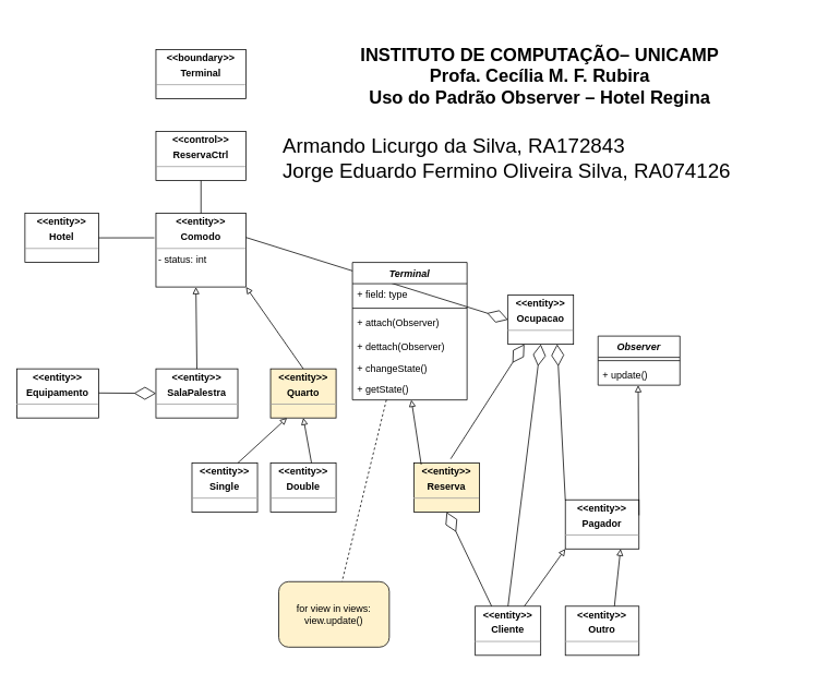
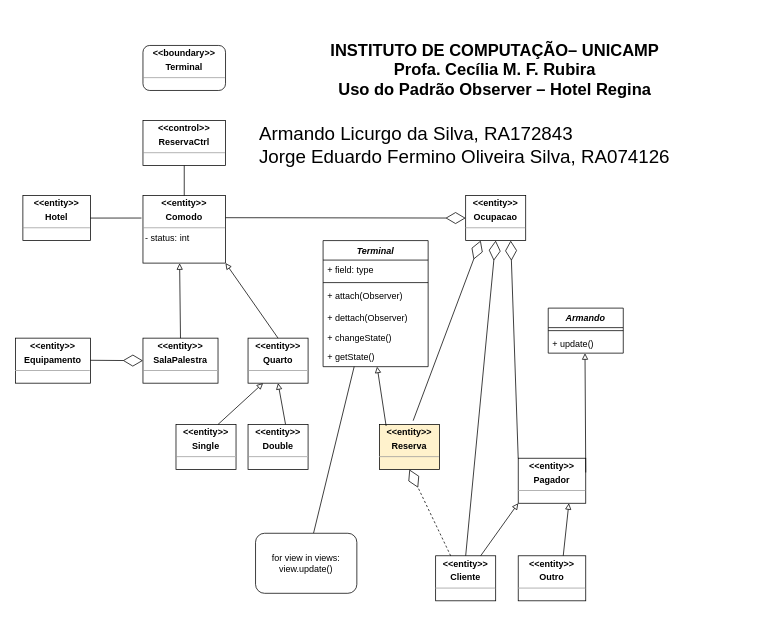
  <mxCell id="0" />
  <mxCell id="1" parent="0" />
  <mxCell id="2" value="&lt;p style=&quot;margin:0px;margin-top:4px;text-align:center;&quot;&gt;&lt;b&gt;&amp;lt;&amp;lt;entity&amp;gt;&amp;gt;&lt;/b&gt;&lt;/p&gt;&lt;p style=&quot;margin:0px;margin-top:4px;text-align:center;&quot;&gt;&lt;b&gt;Comodo&lt;/b&gt;&lt;/p&gt;&lt;hr size=&quot;1&quot;&gt;&lt;div style=&quot;height:2px;&quot;&gt;&amp;nbsp;- status: int&lt;/div&gt;&lt;div style=&quot;height:2px;&quot;&gt;&lt;br&gt;&lt;/div&gt;" style="verticalAlign=top;align=left;overflow=fill;fontSize=12;fontFamily=Helvetica;html=1;" parent="1" vertex="1"><mxGeometry x="190" y="260" width="110" height="90" as="geometry" /></mxCell>
  <mxCell id="3" value="&lt;p style=&quot;margin:0px;margin-top:4px;text-align:center;&quot;&gt;&lt;b&gt;&amp;lt;&amp;lt;entity&amp;gt;&amp;gt;&lt;/b&gt;&lt;/p&gt;&lt;p style=&quot;margin:0px;margin-top:4px;text-align:center;&quot;&gt;&lt;b&gt;Hotel&lt;/b&gt;&lt;/p&gt;&lt;hr size=&quot;1&quot;&gt;&lt;div style=&quot;height:2px;&quot;&gt;&lt;/div&gt;" style="verticalAlign=top;align=left;overflow=fill;fontSize=12;fontFamily=Helvetica;html=1;" parent="1" vertex="1"><mxGeometry x="30" y="260" width="90" height="60" as="geometry" /></mxCell>
- <mxCell id="4" value="&lt;p style=&quot;margin:0px;margin-top:4px;text-align:center;&quot;&gt;&lt;b&gt;&amp;lt;&amp;lt;entity&amp;gt;&amp;gt;&lt;/b&gt;&lt;/p&gt;&lt;p style=&quot;margin:0px;margin-top:4px;text-align:center;&quot;&gt;&lt;b&gt;Ocupacao&lt;/b&gt;&lt;/p&gt;&lt;hr size=&quot;1&quot;&gt;&lt;div style=&quot;height:2px;&quot;&gt;&lt;/div&gt;" style="verticalAlign=top;align=left;overflow=fill;fontSize=12;fontFamily=Helvetica;html=1;" parent="1" vertex="1"><mxGeometry x="620" y="360" width="80" height="60" as="geometry" /></mxCell>
+ <mxCell id="4" value="&lt;p style=&quot;margin:0px;margin-top:4px;text-align:center;&quot;&gt;&lt;b&gt;&amp;lt;&amp;lt;entity&amp;gt;&amp;gt;&lt;/b&gt;&lt;/p&gt;&lt;p style=&quot;margin:0px;margin-top:4px;text-align:center;&quot;&gt;&lt;b&gt;Ocupacao&lt;/b&gt;&lt;/p&gt;&lt;hr size=&quot;1&quot;&gt;&lt;div style=&quot;height:2px;&quot;&gt;&lt;/div&gt;" style="verticalAlign=top;align=left;overflow=fill;fontSize=12;fontFamily=Helvetica;html=1;" parent="1" vertex="1"><mxGeometry x="620" y="260" width="80" height="60" as="geometry" /></mxCell>
  <mxCell id="5" value="&lt;p style=&quot;margin:0px;margin-top:4px;text-align:center;&quot;&gt;&lt;b&gt;&amp;lt;&amp;lt;entity&amp;gt;&amp;gt;&lt;/b&gt;&lt;/p&gt;&lt;p style=&quot;margin:0px;margin-top:4px;text-align:center;&quot;&gt;&lt;b&gt;Equipamento&lt;/b&gt;&lt;/p&gt;&lt;hr size=&quot;1&quot;&gt;&lt;div style=&quot;height:2px;&quot;&gt;&lt;/div&gt;" style="verticalAlign=top;align=left;overflow=fill;fontSize=12;fontFamily=Helvetica;html=1;" parent="1" vertex="1"><mxGeometry x="20" y="450" width="100" height="60" as="geometry" /></mxCell>
  <mxCell id="6" value="&lt;p style=&quot;margin:0px;margin-top:4px;text-align:center;&quot;&gt;&lt;b&gt;&amp;lt;&amp;lt;entity&amp;gt;&amp;gt;&lt;/b&gt;&lt;/p&gt;&lt;p style=&quot;margin:0px;margin-top:4px;text-align:center;&quot;&gt;&lt;b&gt;SalaPalestra&lt;/b&gt;&lt;/p&gt;&lt;hr size=&quot;1&quot;&gt;&lt;div style=&quot;height:2px;&quot;&gt;&lt;/div&gt;" style="verticalAlign=top;align=left;overflow=fill;fontSize=12;fontFamily=Helvetica;html=1;" parent="1" vertex="1"><mxGeometry x="190" y="450" width="100" height="60" as="geometry" /></mxCell>
- <mxCell id="7" value="&lt;p style=&quot;margin:0px;margin-top:4px;text-align:center;&quot;&gt;&lt;b&gt;&amp;lt;&amp;lt;entity&amp;gt;&amp;gt;&lt;/b&gt;&lt;/p&gt;&lt;p style=&quot;margin:0px;margin-top:4px;text-align:center;&quot;&gt;&lt;b&gt;Quarto&lt;/b&gt;&lt;/p&gt;&lt;hr size=&quot;1&quot;&gt;&lt;div style=&quot;height:2px;&quot;&gt;&lt;/div&gt;" style="verticalAlign=top;align=left;overflow=fill;fontSize=12;fontFamily=Helvetica;html=1;fillColor=#fff2cc;" parent="1" vertex="1"><mxGeometry x="330" y="450" width="80" height="60" as="geometry" /></mxCell>
+ <mxCell id="7" value="&lt;p style=&quot;margin:0px;margin-top:4px;text-align:center;&quot;&gt;&lt;b&gt;&amp;lt;&amp;lt;entity&amp;gt;&amp;gt;&lt;/b&gt;&lt;/p&gt;&lt;p style=&quot;margin:0px;margin-top:4px;text-align:center;&quot;&gt;&lt;b&gt;Quarto&lt;/b&gt;&lt;/p&gt;&lt;hr size=&quot;1&quot;&gt;&lt;div style=&quot;height:2px;&quot;&gt;&lt;/div&gt;" style="verticalAlign=top;align=left;overflow=fill;fontSize=12;fontFamily=Helvetica;html=1;" parent="1" vertex="1"><mxGeometry x="330" y="450" width="80" height="60" as="geometry" /></mxCell>
  <mxCell id="8" value="&lt;p style=&quot;margin:0px;margin-top:4px;text-align:center;&quot;&gt;&lt;b&gt;&amp;lt;&amp;lt;entity&amp;gt;&amp;gt;&lt;/b&gt;&lt;/p&gt;&lt;p style=&quot;margin:0px;margin-top:4px;text-align:center;&quot;&gt;&lt;b&gt;Single&lt;/b&gt;&lt;/p&gt;&lt;hr size=&quot;1&quot;&gt;&lt;div style=&quot;height:2px;&quot;&gt;&lt;/div&gt;" style="verticalAlign=top;align=left;overflow=fill;fontSize=12;fontFamily=Helvetica;html=1;" parent="1" vertex="1"><mxGeometry x="234" y="565" width="80" height="60" as="geometry" /></mxCell>
  <mxCell id="9" value="&lt;p style=&quot;margin:0px;margin-top:4px;text-align:center;&quot;&gt;&lt;b&gt;&amp;lt;&amp;lt;entity&amp;gt;&amp;gt;&lt;/b&gt;&lt;/p&gt;&lt;p style=&quot;margin:0px;margin-top:4px;text-align:center;&quot;&gt;&lt;b&gt;Double&lt;/b&gt;&lt;/p&gt;&lt;hr size=&quot;1&quot;&gt;&lt;div style=&quot;height:2px;&quot;&gt;&lt;/div&gt;" style="verticalAlign=top;align=left;overflow=fill;fontSize=12;fontFamily=Helvetica;html=1;" parent="1" vertex="1"><mxGeometry x="330" y="565" width="80" height="60" as="geometry" /></mxCell>
  <mxCell id="10" value="&lt;p style=&quot;margin:0px;margin-top:4px;text-align:center;&quot;&gt;&lt;b&gt;&amp;lt;&amp;lt;entity&amp;gt;&amp;gt;&lt;/b&gt;&lt;/p&gt;&lt;p style=&quot;margin:0px;margin-top:4px;text-align:center;&quot;&gt;&lt;b&gt;Reserva&lt;/b&gt;&lt;/p&gt;&lt;hr size=&quot;1&quot;&gt;&lt;div style=&quot;height:2px;&quot;&gt;&lt;/div&gt;" style="verticalAlign=top;align=left;overflow=fill;fontSize=12;fontFamily=Helvetica;html=1;fillColor=#fff2cc;" parent="1" vertex="1"><mxGeometry x="505" y="565" width="80" height="60" as="geometry" /></mxCell>
  <mxCell id="11" value="&lt;p style=&quot;margin:0px;margin-top:4px;text-align:center;&quot;&gt;&lt;b&gt;&amp;lt;&amp;lt;entity&amp;gt;&amp;gt;&lt;/b&gt;&lt;/p&gt;&lt;p style=&quot;margin:0px;margin-top:4px;text-align:center;&quot;&gt;&lt;b&gt;Pagador&lt;/b&gt;&lt;/p&gt;&lt;hr size=&quot;1&quot;&gt;&lt;div style=&quot;height:2px;&quot;&gt;&lt;/div&gt;" style="verticalAlign=top;align=left;overflow=fill;fontSize=12;fontFamily=Helvetica;html=1;" parent="1" vertex="1"><mxGeometry x="690" y="610" width="90" height="60" as="geometry" /></mxCell>
  <mxCell id="12" value="&lt;p style=&quot;margin:0px;margin-top:4px;text-align:center;&quot;&gt;&lt;b&gt;&amp;lt;&amp;lt;entity&amp;gt;&amp;gt;&lt;/b&gt;&lt;/p&gt;&lt;p style=&quot;margin:0px;margin-top:4px;text-align:center;&quot;&gt;&lt;b&gt;Cliente&lt;/b&gt;&lt;/p&gt;&lt;hr size=&quot;1&quot;&gt;&lt;div style=&quot;height:2px;&quot;&gt;&lt;/div&gt;" style="verticalAlign=top;align=left;overflow=fill;fontSize=12;fontFamily=Helvetica;html=1;" parent="1" vertex="1"><mxGeometry x="580" y="740" width="80" height="60" as="geometry" /></mxCell>
  <mxCell id="13" value="&lt;p style=&quot;margin:0px;margin-top:4px;text-align:center;&quot;&gt;&lt;b&gt;&amp;lt;&amp;lt;entity&amp;gt;&amp;gt;&lt;/b&gt;&lt;/p&gt;&lt;p style=&quot;margin:0px;margin-top:4px;text-align:center;&quot;&gt;&lt;b&gt;Outro&lt;/b&gt;&lt;/p&gt;&lt;hr size=&quot;1&quot;&gt;&lt;div style=&quot;height:2px;&quot;&gt;&lt;/div&gt;" style="verticalAlign=top;align=left;overflow=fill;fontSize=12;fontFamily=Helvetica;html=1;" parent="1" vertex="1"><mxGeometry x="690" y="740" width="90" height="60" as="geometry" /></mxCell>
  <mxCell id="14" value="&lt;p style=&quot;margin:0px;margin-top:4px;text-align:center;&quot;&gt;&lt;b&gt;&amp;lt;&amp;lt;control&amp;gt;&amp;gt;&lt;/b&gt;&lt;/p&gt;&lt;p style=&quot;margin:0px;margin-top:4px;text-align:center;&quot;&gt;&lt;b&gt;ReservaCtrl&lt;/b&gt;&lt;/p&gt;&lt;hr size=&quot;1&quot;&gt;&lt;div style=&quot;height:2px;&quot;&gt;&lt;/div&gt;" style="verticalAlign=top;align=left;overflow=fill;fontSize=12;fontFamily=Helvetica;html=1;" parent="1" vertex="1"><mxGeometry x="190" y="160" width="110" height="60" as="geometry" /></mxCell>
- <mxCell id="15" value="&lt;p style=&quot;margin:0px;margin-top:4px;text-align:center;&quot;&gt;&lt;b&gt;&amp;lt;&amp;lt;boundary&amp;gt;&amp;gt;&lt;/b&gt;&lt;/p&gt;&lt;p style=&quot;margin:0px;margin-top:4px;text-align:center;&quot;&gt;&lt;b&gt;Terminal&lt;/b&gt;&lt;/p&gt;&lt;hr size=&quot;1&quot;&gt;&lt;div style=&quot;height:2px;&quot;&gt;&lt;/div&gt;" style="verticalAlign=top;align=left;overflow=fill;fontSize=12;fontFamily=Helvetica;html=1;" parent="1" vertex="1"><mxGeometry x="190" y="60" width="110" height="60" as="geometry" /></mxCell>
+ <mxCell id="15" value="&lt;p style=&quot;margin:0px;margin-top:4px;text-align:center;&quot;&gt;&lt;b&gt;&amp;lt;&amp;lt;boundary&amp;gt;&amp;gt;&lt;/b&gt;&lt;/p&gt;&lt;p style=&quot;margin:0px;margin-top:4px;text-align:center;&quot;&gt;&lt;b&gt;Terminal&lt;/b&gt;&lt;/p&gt;&lt;hr size=&quot;1&quot;&gt;&lt;div style=&quot;height:2px;&quot;&gt;&lt;/div&gt;" style="verticalAlign=top;align=left;overflow=fill;fontSize=12;fontFamily=Helvetica;html=1;rounded=1;" parent="1" vertex="1"><mxGeometry x="190" y="60" width="110" height="60" as="geometry" /></mxCell>
  <mxCell id="16" value="" style="endArrow=diamondThin;endFill=0;endSize=24;html=1;rounded=0;entryX=0;entryY=0.5;entryDx=0;entryDy=0;" parent="1" target="6" edge="1"><mxGeometry width="160" relative="1" as="geometry"><mxPoint x="120" y="479.5" as="sourcePoint" /><mxPoint x="280" y="479.5" as="targetPoint" /></mxGeometry></mxCell>
  <mxCell id="17" value="" style="endArrow=block;html=1;rounded=0;entryX=0.444;entryY=1.003;entryDx=0;entryDy=0;entryPerimeter=0;endFill=0;" parent="1" target="2" edge="1"><mxGeometry width="50" height="50" relative="1" as="geometry"><mxPoint x="240" y="450" as="sourcePoint" /><mxPoint x="290" y="400" as="targetPoint" /></mxGeometry></mxCell>
  <mxCell id="18" value="" style="endArrow=block;html=1;rounded=0;entryX=1;entryY=1;entryDx=0;entryDy=0;endFill=0;" parent="1" target="2" edge="1"><mxGeometry width="50" height="50" relative="1" as="geometry"><mxPoint x="370" y="450" as="sourcePoint" /><mxPoint x="420" y="400" as="targetPoint" /></mxGeometry></mxCell>
  <mxCell id="19" value="" style="endArrow=block;html=1;rounded=0;entryX=0.25;entryY=1;entryDx=0;entryDy=0;endFill=0;" parent="1" target="7" edge="1"><mxGeometry width="50" height="50" relative="1" as="geometry"><mxPoint x="290" y="565" as="sourcePoint" /><mxPoint x="340" y="515" as="targetPoint" /></mxGeometry></mxCell>
  <mxCell id="20" value="" style="endArrow=block;html=1;rounded=0;endFill=0;entryX=0.5;entryY=1;entryDx=0;entryDy=0;" parent="1" edge="1" target="7"><mxGeometry width="50" height="50" relative="1" as="geometry"><mxPoint x="380" y="565" as="sourcePoint" /><mxPoint x="370" y="515" as="targetPoint" /></mxGeometry></mxCell>
  <mxCell id="21" value="" style="endArrow=block;html=1;rounded=0;entryX=0;entryY=1;entryDx=0;entryDy=0;endFill=0;" parent="1" target="11" edge="1"><mxGeometry width="50" height="50" relative="1" as="geometry"><mxPoint x="640" y="740" as="sourcePoint" /><mxPoint x="690" y="690" as="targetPoint" /></mxGeometry></mxCell>
  <mxCell id="22" value="" style="endArrow=block;html=1;rounded=0;entryX=0.75;entryY=1;entryDx=0;entryDy=0;endFill=0;" parent="1" target="11" edge="1"><mxGeometry width="50" height="50" relative="1" as="geometry"><mxPoint x="750" y="740" as="sourcePoint" /><mxPoint x="800" y="690" as="targetPoint" /></mxGeometry></mxCell>
  <mxCell id="23" value="" style="endArrow=diamondThin;endFill=0;endSize=24;html=1;rounded=0;entryX=0;entryY=0.5;entryDx=0;entryDy=0;" parent="1" target="4" edge="1"><mxGeometry width="160" relative="1" as="geometry"><mxPoint x="300" y="289.5" as="sourcePoint" /><mxPoint x="460" y="289.5" as="targetPoint" /></mxGeometry></mxCell>
  <mxCell id="24" value="Terminal" style="swimlane;fontStyle=3;align=center;verticalAlign=top;childLayout=stackLayout;horizontal=1;startSize=26;horizontalStack=0;resizeParent=1;resizeParentMax=0;resizeLast=0;collapsible=1;marginBottom=0;" parent="1" vertex="1"><mxGeometry x="430" y="320" width="140" height="168" as="geometry" /></mxCell>
  <mxCell id="25" value="+ field: type" style="text;strokeColor=none;fillColor=none;align=left;verticalAlign=top;spacingLeft=4;spacingRight=4;overflow=hidden;rotatable=0;points=[[0,0.5],[1,0.5]];portConstraint=eastwest;" parent="24" vertex="1"><mxGeometry y="26" width="140" height="26" as="geometry" /></mxCell>
  <mxCell id="26" value="" style="line;strokeWidth=1;fillColor=none;align=left;verticalAlign=middle;spacingTop=-1;spacingLeft=3;spacingRight=3;rotatable=0;labelPosition=right;points=[];portConstraint=eastwest;" parent="24" vertex="1"><mxGeometry y="52" width="140" height="8" as="geometry" /></mxCell>
  <mxCell id="27" value="+ attach(Observer)" style="text;strokeColor=none;fillColor=none;align=left;verticalAlign=top;spacingLeft=4;spacingRight=4;overflow=hidden;rotatable=0;points=[[0,0.5],[1,0.5]];portConstraint=eastwest;" parent="24" vertex="1"><mxGeometry y="60" width="140" height="30" as="geometry" /></mxCell>
  <mxCell id="28" value="+ dettach(Observer)" style="text;strokeColor=none;fillColor=none;align=left;verticalAlign=top;spacingLeft=4;spacingRight=4;overflow=hidden;rotatable=0;points=[[0,0.5],[1,0.5]];portConstraint=eastwest;fontSize=12;" vertex="1" parent="24"><mxGeometry y="90" width="140" height="26" as="geometry" /></mxCell>
  <mxCell id="29" value="+ changeState()" style="text;strokeColor=none;fillColor=none;align=left;verticalAlign=top;spacingLeft=4;spacingRight=4;overflow=hidden;rotatable=0;points=[[0,0.5],[1,0.5]];portConstraint=eastwest;fontSize=12;" vertex="1" parent="24"><mxGeometry y="116" width="140" height="26" as="geometry" /></mxCell>
  <mxCell id="30" value="+ getState()" style="text;strokeColor=none;fillColor=none;align=left;verticalAlign=top;spacingLeft=4;spacingRight=4;overflow=hidden;rotatable=0;points=[[0,0.5],[1,0.5]];portConstraint=eastwest;fontSize=12;" vertex="1" parent="24"><mxGeometry y="142" width="140" height="26" as="geometry" /></mxCell>
- <mxCell id="31" value="Observer" style="swimlane;fontStyle=3;align=center;verticalAlign=top;childLayout=stackLayout;horizontal=1;startSize=26;horizontalStack=0;resizeParent=1;resizeParentMax=0;resizeLast=0;collapsible=1;marginBottom=0;" parent="1" vertex="1"><mxGeometry x="730" y="410" width="100" height="60" as="geometry" /></mxCell>
+ <mxCell id="31" value="Armando" style="swimlane;fontStyle=3;align=center;verticalAlign=top;childLayout=stackLayout;horizontal=1;startSize=26;horizontalStack=0;resizeParent=1;resizeParentMax=0;resizeLast=0;collapsible=1;marginBottom=0;" parent="1" vertex="1"><mxGeometry x="730" y="410" width="100" height="60" as="geometry" /></mxCell>
  <mxCell id="32" value="" style="line;strokeWidth=1;fillColor=none;align=left;verticalAlign=middle;spacingTop=-1;spacingLeft=3;spacingRight=3;rotatable=0;labelPosition=right;points=[];portConstraint=eastwest;" parent="31" vertex="1"><mxGeometry y="26" width="100" height="8" as="geometry" /></mxCell>
  <mxCell id="33" value="+ update()" style="text;strokeColor=none;fillColor=none;align=left;verticalAlign=top;spacingLeft=4;spacingRight=4;overflow=hidden;rotatable=0;points=[[0,0.5],[1,0.5]];portConstraint=eastwest;" parent="31" vertex="1"><mxGeometry y="34" width="100" height="26" as="geometry" /></mxCell>
  <mxCell id="34" value="" style="endArrow=block;html=1;rounded=0;entryX=0.49;entryY=1.005;entryDx=0;entryDy=0;entryPerimeter=0;endFill=0;" parent="1" target="33" edge="1"><mxGeometry width="50" height="50" relative="1" as="geometry"><mxPoint x="780" y="628.98" as="sourcePoint" /><mxPoint x="849.6" y="525.172" as="targetPoint" /></mxGeometry></mxCell>
- <mxCell id="35" value="" style="endArrow=diamondThin;endFill=0;endSize=24;html=1;rounded=0;entryX=0.5;entryY=1;entryDx=0;entryDy=0;exitX=0.25;exitY=0;exitDx=0;exitDy=0;" parent="1" source="12" target="10" edge="1"><mxGeometry width="160" relative="1" as="geometry"><mxPoint x="500" y="690" as="sourcePoint" /><mxPoint x="580" y="690" as="targetPoint" /></mxGeometry></mxCell>
+ <mxCell id="35" value="" style="endArrow=diamondThin;endFill=0;endSize=24;html=1;rounded=0;entryX=0.5;entryY=1;entryDx=0;entryDy=0;exitX=0.25;exitY=0;exitDx=0;exitDy=0;dashed=1;" parent="1" source="12" target="10" edge="1"><mxGeometry width="160" relative="1" as="geometry"><mxPoint x="500" y="690" as="sourcePoint" /><mxPoint x="580" y="690" as="targetPoint" /></mxGeometry></mxCell>
  <mxCell id="36" value="" style="endArrow=diamondThin;endFill=0;endSize=24;html=1;rounded=0;entryX=0.25;entryY=1;entryDx=0;entryDy=0;" parent="1" target="4" edge="1"><mxGeometry width="160" relative="1" as="geometry"><mxPoint x="550" y="560" as="sourcePoint" /><mxPoint x="665" y="521.5" as="targetPoint" /></mxGeometry></mxCell>
  <mxCell id="37" value="" style="endArrow=diamondThin;endFill=0;endSize=24;html=1;rounded=0;exitX=0.5;exitY=0;exitDx=0;exitDy=0;entryX=0.5;entryY=1;entryDx=0;entryDy=0;" parent="1" source="12" target="4" edge="1"><mxGeometry width="160" relative="1" as="geometry"><mxPoint x="630" y="430" as="sourcePoint" /><mxPoint x="710" y="430" as="targetPoint" /></mxGeometry></mxCell>
  <mxCell id="38" value="" style="endArrow=diamondThin;endFill=0;endSize=24;html=1;rounded=0;entryX=0.75;entryY=1;entryDx=0;entryDy=0;exitX=0;exitY=0;exitDx=0;exitDy=0;" parent="1" target="4" edge="1" source="11"><mxGeometry width="160" relative="1" as="geometry"><mxPoint x="740" y="600" as="sourcePoint" /><mxPoint x="910" y="440" as="targetPoint" /></mxGeometry></mxCell>
  <mxCell id="39" value="" style="endArrow=block;html=1;rounded=0;endFill=0;" parent="1" target="30" edge="1"><mxGeometry width="50" height="50" relative="1" as="geometry"><mxPoint x="513.99" y="567" as="sourcePoint" /><mxPoint x="514" y="500" as="targetPoint" /></mxGeometry></mxCell>
  <mxCell id="40" value="" style="endArrow=none;html=1;rounded=0;entryX=0.5;entryY=1;entryDx=0;entryDy=0;" parent="1" target="14" edge="1"><mxGeometry width="50" height="50" relative="1" as="geometry"><mxPoint x="245" y="260" as="sourcePoint" /><mxPoint x="290" y="210" as="targetPoint" /></mxGeometry></mxCell>
  <mxCell id="41" value="" style="endArrow=none;html=1;rounded=0;entryX=-0.018;entryY=0.333;entryDx=0;entryDy=0;entryPerimeter=0;" parent="1" target="2" edge="1"><mxGeometry width="50" height="50" relative="1" as="geometry"><mxPoint x="120" y="290" as="sourcePoint" /><mxPoint x="170" y="240" as="targetPoint" /></mxGeometry></mxCell>
- <mxCell id="42" value="" style="endArrow=none;dashed=1;html=1;rounded=0;exitX=0.296;exitY=0.996;exitDx=0;exitDy=0;exitPerimeter=0;" parent="1" source="30" target="43" edge="1"><mxGeometry width="50" height="50" relative="1" as="geometry"><mxPoint x="470" y="500" as="sourcePoint" /><mxPoint x="720" y="700" as="targetPoint" /></mxGeometry></mxCell>
- <mxCell id="43" value="for view in views:&lt;br&gt;view.update()" style="rounded=1;whiteSpace=wrap;html=1;fillColor=#fff2cc;" parent="1" vertex="1"><mxGeometry x="340" y="710" width="135" height="80" as="geometry" /></mxCell>
+ <mxCell id="42" value="" style="endArrow=none;dashed=0;html=1;rounded=0;exitX=0.296;exitY=0.996;exitDx=0;exitDy=0;exitPerimeter=0;" parent="1" source="30" target="43" edge="1"><mxGeometry width="50" height="50" relative="1" as="geometry"><mxPoint x="470" y="500" as="sourcePoint" /><mxPoint x="720" y="700" as="targetPoint" /></mxGeometry></mxCell>
+ <mxCell id="43" value="for view in views:&lt;br&gt;view.update()" style="rounded=1;whiteSpace=wrap;html=1;" parent="1" vertex="1"><mxGeometry x="340" y="710" width="135" height="80" as="geometry" /></mxCell>
  <mxCell id="44" value="INSTITUTO DE COMPUTAÇÃO– UNICAMP&#10;Profa. Cecília M. F. Rubira&#10;Uso do Padrão Observer – Hotel Regina" style="text;align=center;fontStyle=1;verticalAlign=middle;spacingLeft=3;spacingRight=3;strokeColor=none;rotatable=0;points=[[0,0.5],[1,0.5]];portConstraint=eastwest;fontSize=22;" vertex="1" parent="1"><mxGeometry x="314" y="20" width="690" height="140" as="geometry" /></mxCell>
  <mxCell id="45" value="Armando Licurgo da Silva, RA172843&#10;Jorge Eduardo Fermino Oliveira Silva, RA074126&#10;" style="text;align=left;fontStyle=0;verticalAlign=middle;spacingLeft=3;spacingRight=3;strokeColor=none;rotatable=0;points=[[0,0.5],[1,0.5]];portConstraint=eastwest;fontSize=25;" vertex="1" parent="1"><mxGeometry x="340" y="170" width="650" height="70" as="geometry" /></mxCell>
